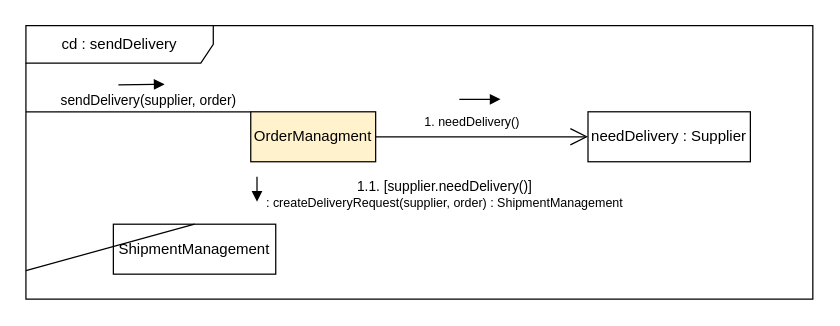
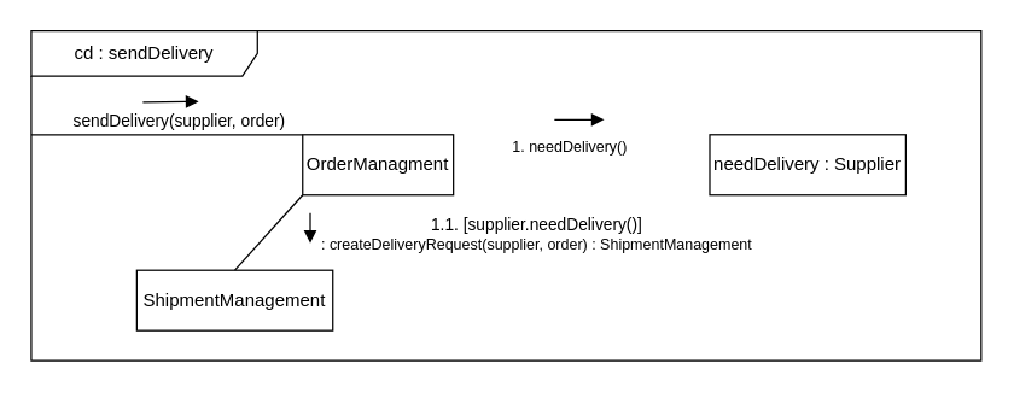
  <mxCell id="0" />
  <mxCell id="1" parent="0" />
  <mxCell id="2" value="cd : sendDelivery" style="shape=umlFrame;whiteSpace=wrap;html=1;pointerEvents=0;width=150;height=30;" vertex="1" parent="1"><mxGeometry x="20" y="20" width="630" height="219" as="geometry" /></mxCell>
  <mxCell id="3" style="edgeStyle=none;rounded=0;orthogonalLoop=1;jettySize=auto;html=1;endArrow=none;endFill=0;entryX=0;entryY=0;entryDx=0;entryDy=0;" edge="1" parent="1" target="4"><mxGeometry relative="1" as="geometry"><mxPoint x="20" y="89" as="sourcePoint" /></mxGeometry></mxCell>
- <mxCell id="4" value="OrderManagment" style="html=1;whiteSpace=wrap;fillColor=#fff2cc;" vertex="1" parent="1"><mxGeometry x="200" y="89" width="100" height="40" as="geometry" /></mxCell>
+ <mxCell id="4" value="OrderManagment" style="html=1;whiteSpace=wrap;" vertex="1" parent="1"><mxGeometry x="200" y="89" width="100" height="40" as="geometry" /></mxCell>
  <mxCell id="5" value="sendDelivery(supplier, order)" style="html=1;verticalAlign=bottom;endArrow=block;edgeStyle=elbowEdgeStyle;elbow=vertical;curved=0;rounded=0;" edge="1" parent="1"><mxGeometry x="0.257" y="-22" width="80" relative="1" as="geometry"><mxPoint x="94" y="67.5" as="sourcePoint" /><mxPoint x="131" y="67" as="targetPoint" /><mxPoint as="offset" /><Array as="points"><mxPoint x="115" y="67" /></Array></mxGeometry></mxCell>
  <mxCell id="6" value="&lt;span style=&quot;font-size: 10px;&quot;&gt;1. needDelivery()&lt;br&gt;&lt;/span&gt;" style="html=1;verticalAlign=bottom;endArrow=block;edgeStyle=elbowEdgeStyle;elbow=vertical;curved=0;rounded=0;" edge="1" parent="1"><mxGeometry x="-0.28" y="-27" width="80" relative="1" as="geometry"><mxPoint x="370" y="79" as="sourcePoint" /><mxPoint x="400" y="79" as="targetPoint" /><mxPoint as="offset" /><Array as="points"><mxPoint x="367" y="79" /></Array></mxGeometry></mxCell>
  <mxCell id="7" value="needDelivery : Supplier" style="html=1;whiteSpace=wrap;" vertex="1" parent="1"><mxGeometry x="470" y="89" width="130" height="40" as="geometry" /></mxCell>
  <mxCell id="8" value="ShipmentManagement" style="html=1;whiteSpace=wrap;" vertex="1" parent="1"><mxGeometry x="90" y="179" width="130" height="40" as="geometry" /></mxCell>
  <mxCell id="9" value="1.1. [supplier.needDelivery()]&lt;br&gt;&lt;span style=&quot;font-size: 10px;&quot;&gt;: createDeliveryRequest(supplier, order) : ShipmentManagement&lt;br&gt;&lt;/span&gt;" style="html=1;verticalAlign=bottom;endArrow=block;edgeStyle=elbowEdgeStyle;elbow=vertical;curved=0;rounded=0;" edge="1" parent="1"><mxGeometry x="1" y="150" width="80" relative="1" as="geometry"><mxPoint x="205" y="141" as="sourcePoint" /><mxPoint x="205" y="161" as="targetPoint" /><mxPoint y="10" as="offset" /><Array as="points"><mxPoint x="183" y="144" /></Array></mxGeometry></mxCell>
- <mxCell id="10" value="" style="endArrow=open;endFill=1;endSize=12;html=1;rounded=0;exitX=1;exitY=0.5;exitDx=0;exitDy=0;entryX=0;entryY=0.5;entryDx=0;entryDy=0;" edge="1" parent="1" source="4" target="7"><mxGeometry width="160" relative="1" as="geometry"><mxPoint x="450" y="159" as="sourcePoint" /><mxPoint x="610" y="159" as="targetPoint" /></mxGeometry></mxCell>
- <mxCell id="11" value="" style="endArrow=none;html=1;rounded=0;exitX=0.5;exitY=0;exitDx=0;exitDy=0;" edge="1" parent="1" source="8" target="2"><mxGeometry width="50" height="50" relative="1" as="geometry"><mxPoint x="320" y="189" as="sourcePoint" /><mxPoint x="370" y="139" as="targetPoint" /></mxGeometry></mxCell>
+ <mxCell id="11" value="" style="endArrow=none;html=1;rounded=0;entryX=0;entryY=1;entryDx=0;entryDy=0;exitX=0.5;exitY=0;exitDx=0;exitDy=0;" edge="1" parent="1" source="8" target="4"><mxGeometry width="50" height="50" relative="1" as="geometry"><mxPoint x="320" y="189" as="sourcePoint" /><mxPoint x="370" y="139" as="targetPoint" /></mxGeometry></mxCell>
